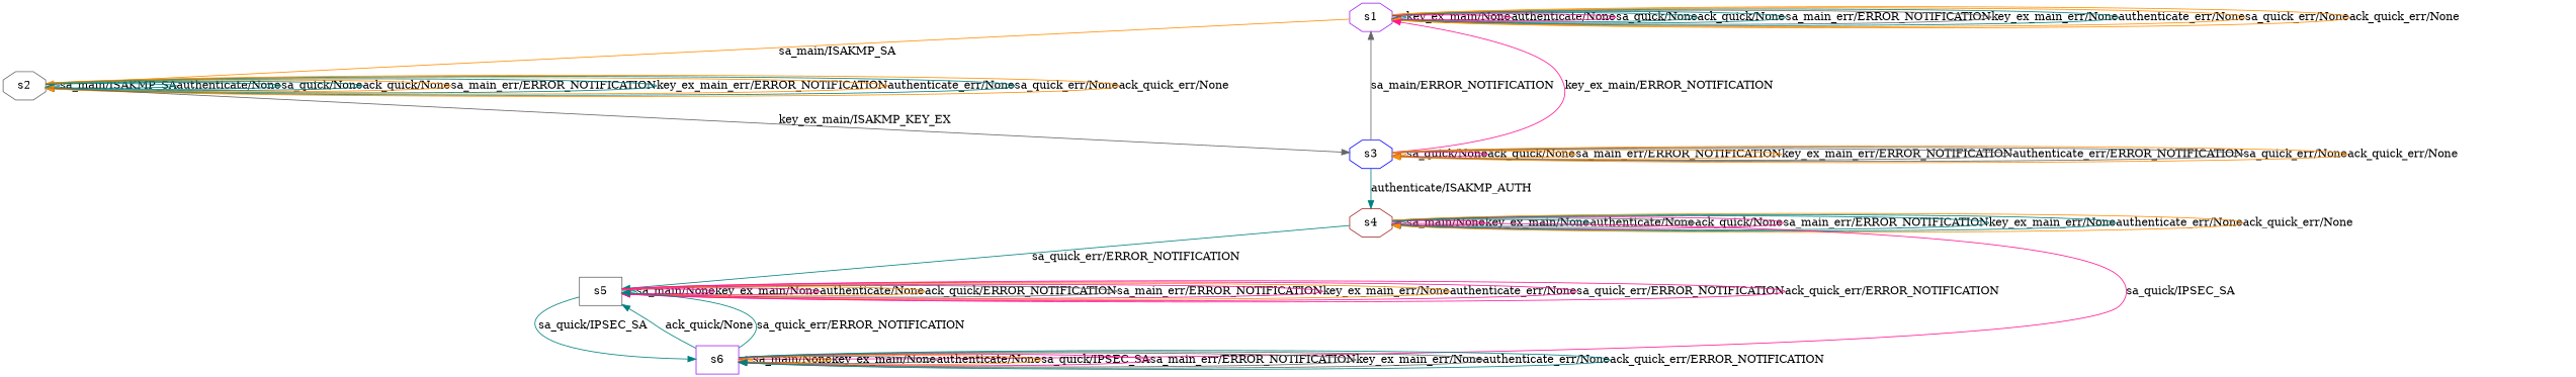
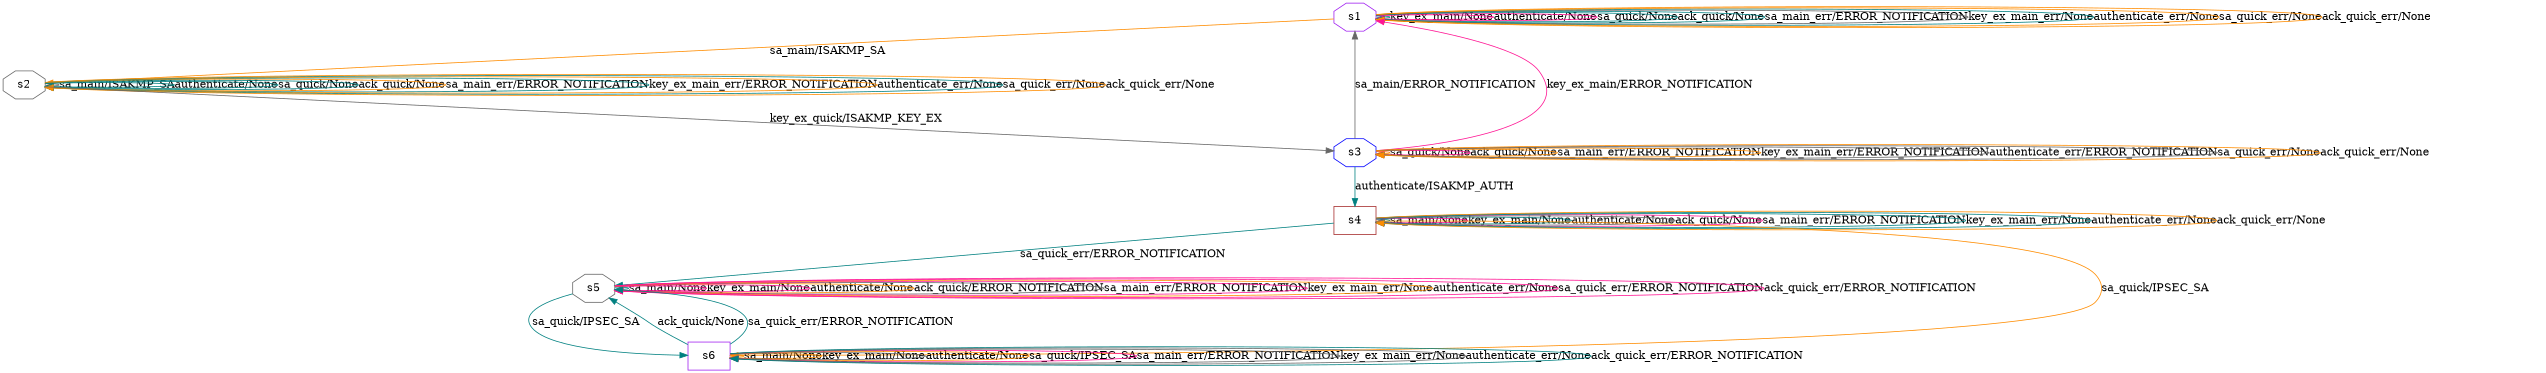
  digraph {
    node [color=purple shape=octagon]
    edge [color=teal]
    n1 [label=s1]
    n2 [color=gray40 label=s2]
    n3 [color=blue label=s3]
-   n4 [color=brown label=s4]
-   n5 [color=gray40 label=s5 shape=box]
+   n4 [color=brown label=s4 shape=box]
+   n5 [color=gray40 label=s5]
    n6 [label=s6 shape=box]
    n1 -> n1 [label="key_ex_main/None"]
    n1 -> n1 [color=deeppink label="authenticate/None"]
    n1 -> n1 [color=deeppink label="sa_quick/None"]
    n1 -> n1 [label="ack_quick/None"]
    n1 -> n1 [label="sa_main_err/ERROR_NOTIFICATION"]
    n1 -> n1 [color=gray40 label="key_ex_main_err/None"]
    n1 -> n1 [label="authenticate_err/None"]
    n1 -> n1 [color=darkorange label="sa_quick_err/None"]
    n1 -> n1 [color=darkorange label="ack_quick_err/None"]
    n1 -> n2 [color=darkorange label="sa_main/ISAKMP_SA"]
    n2 -> n2 [color=gray40 label="sa_main/ISAKMP_SA"]
    n2 -> n2 [label="authenticate/None"]
    n2 -> n2 [label="sa_quick/None"]
    n2 -> n2 [label="ack_quick/None"]
    n2 -> n2 [color=darkorange label="sa_main_err/ERROR_NOTIFICATION"]
    n2 -> n2 [label="key_ex_main_err/ERROR_NOTIFICATION"]
    n2 -> n2 [color=darkorange label="authenticate_err/None"]
    n2 -> n2 [label="sa_quick_err/None"]
    n2 -> n2 [color=darkorange label="ack_quick_err/None"]
-   n2 -> n3 [color=gray40 label="key_ex_main/ISAKMP_KEY_EX"]
+   n2 -> n3 [color=gray40 label="key_ex_quick/ISAKMP_KEY_EX"]
    n3 -> n1 [color=gray40 label="sa_main/ERROR_NOTIFICATION"]
    n3 -> n1 [color=deeppink label="key_ex_main/ERROR_NOTIFICATION"]
    n3 -> n3 [color=darkorange label="sa_quick/None"]
    n3 -> n3 [color=deeppink label="ack_quick/None"]
    n3 -> n3 [color=darkorange label="sa_main_err/ERROR_NOTIFICATION"]
    n3 -> n3 [color=darkorange label="key_ex_main_err/ERROR_NOTIFICATION"]
    n3 -> n3 [color=gray40 label="authenticate_err/ERROR_NOTIFICATION"]
    n3 -> n3 [color=gray40 label="sa_quick_err/None"]
    n3 -> n3 [color=darkorange label="ack_quick_err/None"]
    n3 -> n4 [label="authenticate/ISAKMP_AUTH"]
    n4 -> n4 [label="sa_main/None"]
    n4 -> n4 [color=deeppink label="key_ex_main/None"]
    n4 -> n4 [label="authenticate/None"]
    n4 -> n4 [color=gray40 label="ack_quick/None"]
    n4 -> n4 [color=deeppink label="sa_main_err/ERROR_NOTIFICATION"]
    n4 -> n4 [label="key_ex_main_err/None"]
    n4 -> n4 [label="authenticate_err/None"]
    n4 -> n4 [color=darkorange label="ack_quick_err/None"]
    n4 -> n5 [label="sa_quick_err/ERROR_NOTIFICATION"]
-   n4 -> n6 [color=deeppink label="sa_quick/IPSEC_SA"]
+   n4 -> n6 [color=darkorange label="sa_quick/IPSEC_SA"]
    n5 -> n5 [label="sa_main/None"]
    n5 -> n5 [color=deeppink label="key_ex_main/None"]
    n5 -> n5 [color=deeppink label="authenticate/None"]
    n5 -> n5 [color=darkorange label="ack_quick/ERROR_NOTIFICATION"]
    n5 -> n5 [color=gray40 label="sa_main_err/ERROR_NOTIFICATION"]
    n5 -> n5 [color=deeppink label="key_ex_main_err/None"]
    n5 -> n5 [color=darkorange label="authenticate_err/None"]
    n5 -> n5 [color=deeppink label="sa_quick_err/ERROR_NOTIFICATION"]
    n5 -> n5 [color=deeppink label="ack_quick_err/ERROR_NOTIFICATION"]
    n5 -> n6 [label="sa_quick/IPSEC_SA"]
    n6 -> n5 [label="ack_quick/None"]
    n6 -> n5 [label="sa_quick_err/ERROR_NOTIFICATION"]
    n6 -> n6 [color=darkorange label="sa_main/None"]
    n6 -> n6 [color=darkorange label="key_ex_main/None"]
    n6 -> n6 [color=gray40 label="authenticate/None"]
    n6 -> n6 [color=darkorange label="sa_quick/IPSEC_SA"]
    n6 -> n6 [color=deeppink label="sa_main_err/ERROR_NOTIFICATION"]
    n6 -> n6 [color=gray40 label="key_ex_main_err/None"]
    n6 -> n6 [color=gray40 label="authenticate_err/None"]
    n6 -> n6 [label="ack_quick_err/ERROR_NOTIFICATION"]
  }
